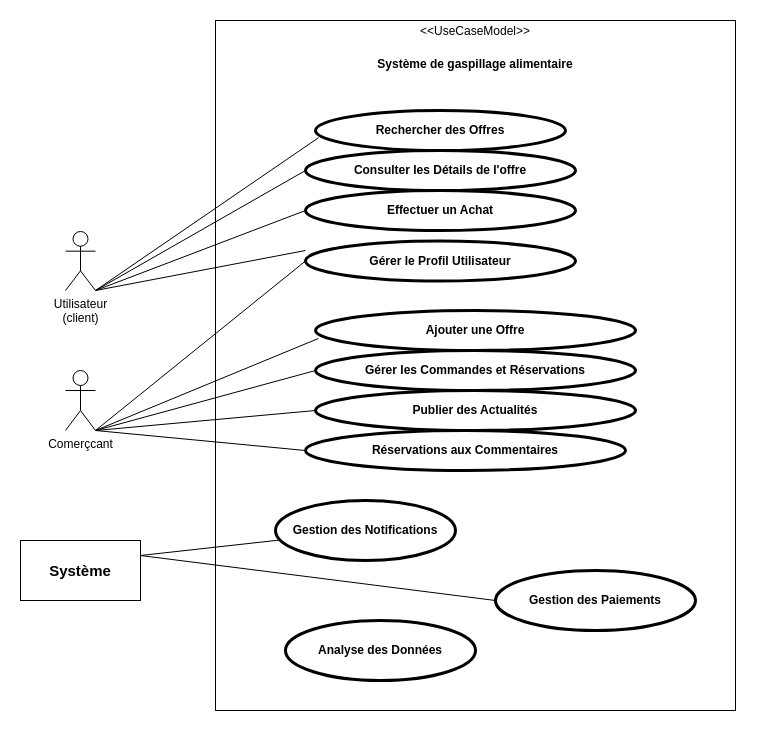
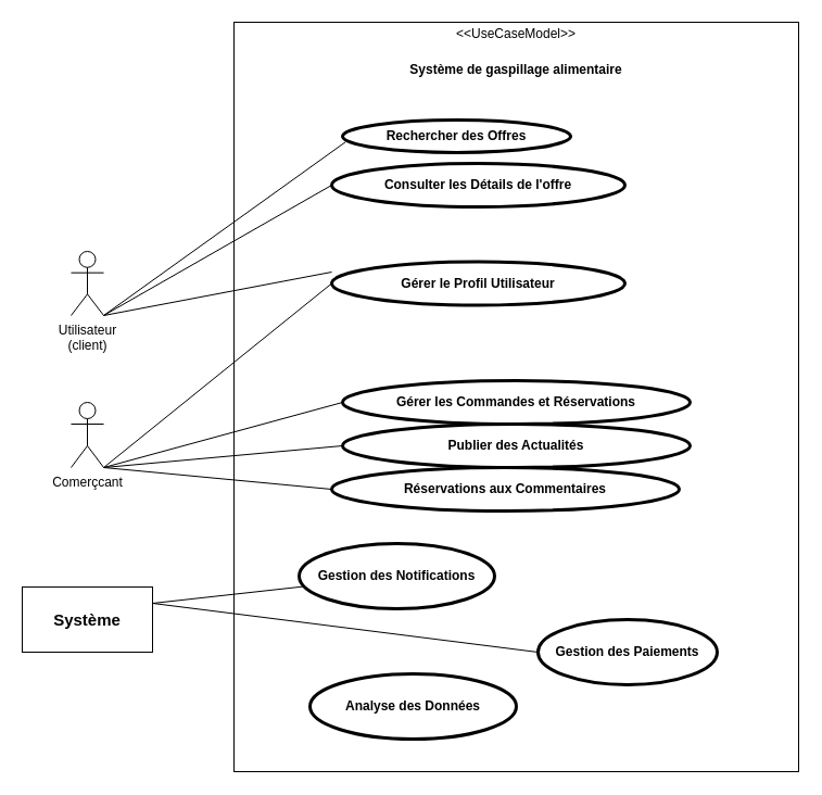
  <mxCell id="0" />
  <mxCell id="1" parent="0" />
  <mxCell id="2" value="&lt;p style=&quot;margin:0px;margin-top:4px;text-align:center;&quot;&gt;&amp;lt;&amp;lt;UseCaseModel&amp;gt;&amp;gt;&lt;/p&gt;&lt;p style=&quot;margin:0px;margin-top:4px;text-align:center;&quot;&gt;&lt;br&gt;&lt;b&gt;Système de gaspillage alimentaire&lt;/b&gt;&lt;/p&gt;" style="shape=rect;html=1;overflow=fill;html=1;whiteSpace=wrap;align=center;" vertex="1" parent="1"><mxGeometry x="215" y="20" width="520" height="690" as="geometry" /></mxCell>
  <mxCell id="3" value="Utilisateur&lt;br&gt;(client)" style="shape=umlActor;html=1;verticalLabelPosition=bottom;verticalAlign=top;align=center;" vertex="1" parent="1"><mxGeometry x="65" y="231" width="30" height="59" as="geometry" /></mxCell>
  <mxCell id="4" value="Comerçcant" style="shape=umlActor;html=1;verticalLabelPosition=bottom;verticalAlign=top;align=center;" vertex="1" parent="1"><mxGeometry x="65" y="370" width="30" height="60" as="geometry" /></mxCell>
- <mxCell id="5" value="Rechercher des Offres" style="shape=ellipse;html=1;strokeWidth=3;fontStyle=1;whiteSpace=wrap;align=center;perimeter=ellipsePerimeter;" vertex="1" parent="1"><mxGeometry x="315" y="110" width="250" height="40" as="geometry" /></mxCell>
+ <mxCell id="5" value="Rechercher des Offres" style="shape=ellipse;html=1;strokeWidth=3;fontStyle=1;whiteSpace=wrap;align=center;perimeter=ellipsePerimeter;" vertex="1" parent="1"><mxGeometry x="315" y="110" width="210" height="30" as="geometry" /></mxCell>
  <mxCell id="6" value="&lt;p style=&quot;line-height: 40%; font-size: 15px;&quot;&gt;&lt;br&gt;Système&lt;br&gt;&lt;/p&gt;" style="shape=rect;html=1;verticalAlign=top;fontStyle=1;whiteSpace=wrap;align=center;" vertex="1" parent="1"><mxGeometry x="20" y="540" width="120" height="60" as="geometry" /></mxCell>
  <mxCell id="7" value="" style="edgeStyle=none;html=1;endArrow=none;verticalAlign=bottom;rounded=0;entryX=0.012;entryY=0.68;entryDx=0;entryDy=0;entryPerimeter=0;" edge="1" parent="1" target="5"><mxGeometry width="160" relative="1" as="geometry"><mxPoint x="95" y="290" as="sourcePoint" /><mxPoint x="315" y="180" as="targetPoint" /></mxGeometry></mxCell>
  <mxCell id="8" value="&lt;div style=&quot;text-align: left;&quot;&gt;&lt;span style=&quot;background-color: initial;&quot;&gt;Consulter les Détails de l'offre&lt;/span&gt;&lt;/div&gt;" style="shape=ellipse;html=1;strokeWidth=3;fontStyle=1;whiteSpace=wrap;align=center;perimeter=ellipsePerimeter;" vertex="1" parent="1"><mxGeometry x="305" width="270" height="40" as="geometry" y="150" /></mxCell>
  <mxCell id="9" value="" style="edgeStyle=none;html=1;endArrow=none;verticalAlign=bottom;rounded=0;exitX=1;exitY=1;exitDx=0;exitDy=0;exitPerimeter=0;entryX=0;entryY=0.5;entryDx=0;entryDy=0;" edge="1" parent="1" source="3" target="8"><mxGeometry width="160" relative="1" as="geometry"><mxPoint x="305" y="280" as="sourcePoint" /><mxPoint x="295" y="200" as="targetPoint" /><Array as="points" /></mxGeometry></mxCell>
  <mxCell id="10" style="edgeStyle=orthogonalEdgeStyle;rounded=0;orthogonalLoop=1;jettySize=auto;html=1;exitX=0.5;exitY=1;exitDx=0;exitDy=0;" edge="1" parent="1" source="8" target="8"><mxGeometry relative="1" as="geometry" /></mxCell>
- <mxCell id="11" value="Effectuer un Achat" style="shape=ellipse;html=1;strokeWidth=3;fontStyle=1;whiteSpace=wrap;align=center;perimeter=ellipsePerimeter;" vertex="1" parent="1"><mxGeometry x="305" y="190" width="270" height="40" as="geometry" /></mxCell>
  <mxCell id="12" style="edgeStyle=orthogonalEdgeStyle;rounded=0;orthogonalLoop=1;jettySize=auto;html=1;exitX=0;exitY=0.5;exitDx=0;exitDy=0;" edge="1" parent="1" source="13"><mxGeometry relative="1" as="geometry"><mxPoint x="305" y="260" as="targetPoint" /></mxGeometry></mxCell>
  <mxCell id="13" value="Gérer le Profil Utilisateur" style="shape=ellipse;html=1;strokeWidth=3;fontStyle=1;whiteSpace=wrap;align=center;perimeter=ellipsePerimeter;" vertex="1" parent="1"><mxGeometry x="305" y="240.5" width="270" height="40" as="geometry" /></mxCell>
- <mxCell id="14" value="" style="edgeStyle=none;html=1;endArrow=none;verticalAlign=bottom;rounded=0;exitX=1;exitY=1;exitDx=0;exitDy=0;exitPerimeter=0;entryX=0;entryY=0.5;entryDx=0;entryDy=0;" edge="1" parent="1" source="3" target="11"><mxGeometry width="160" relative="1" as="geometry"><mxPoint x="365" y="280" as="sourcePoint" /><mxPoint x="525" y="280" as="targetPoint" /></mxGeometry></mxCell>
  <mxCell id="15" value="" style="edgeStyle=none;html=1;endArrow=none;verticalAlign=bottom;rounded=0;exitX=1;exitY=1;exitDx=0;exitDy=0;exitPerimeter=0;" edge="1" parent="1" source="3"><mxGeometry width="160" relative="1" as="geometry"><mxPoint x="365" y="280" as="sourcePoint" /><mxPoint x="305" y="250" as="targetPoint" /></mxGeometry></mxCell>
- <mxCell id="16" value="Ajouter une Offre" style="shape=ellipse;html=1;strokeWidth=3;fontStyle=1;whiteSpace=wrap;align=center;perimeter=ellipsePerimeter;" vertex="1" parent="1"><mxGeometry x="315" y="310" width="320" height="40" as="geometry" /></mxCell>
  <mxCell id="17" value="Gérer les Commandes et Réservations" style="shape=ellipse;html=1;strokeWidth=3;fontStyle=1;whiteSpace=wrap;align=center;perimeter=ellipsePerimeter;" vertex="1" parent="1"><mxGeometry x="315" y="350" width="320" height="40" as="geometry" /></mxCell>
  <mxCell id="18" value="Publier des Actualités" style="shape=ellipse;html=1;strokeWidth=3;fontStyle=1;whiteSpace=wrap;align=center;perimeter=ellipsePerimeter;" vertex="1" parent="1"><mxGeometry x="315" y="390" width="320" height="40" as="geometry" /></mxCell>
  <mxCell id="19" value="Réservations aux Commentaires" style="shape=ellipse;html=1;strokeWidth=3;fontStyle=1;whiteSpace=wrap;align=center;perimeter=ellipsePerimeter;" vertex="1" parent="1"><mxGeometry x="305" y="430" width="320" height="40" as="geometry" /></mxCell>
- <mxCell id="20" value="" style="edgeStyle=none;html=1;endArrow=none;verticalAlign=bottom;rounded=0;exitX=1;exitY=1;exitDx=0;exitDy=0;exitPerimeter=0;entryX=0.009;entryY=0.7;entryDx=0;entryDy=0;entryPerimeter=0;" edge="1" parent="1" source="4" target="16"><mxGeometry width="160" relative="1" as="geometry"><mxPoint x="365" y="390" as="sourcePoint" /><mxPoint x="525" y="390" as="targetPoint" /></mxGeometry></mxCell>
  <mxCell id="21" value="" style="edgeStyle=none;html=1;endArrow=none;verticalAlign=bottom;rounded=0;entryX=0;entryY=0.5;entryDx=0;entryDy=0;" edge="1" parent="1" target="17"><mxGeometry width="160" relative="1" as="geometry"><mxPoint x="95" y="430" as="sourcePoint" /><mxPoint x="305" y="370" as="targetPoint" /></mxGeometry></mxCell>
  <mxCell id="22" value="" style="edgeStyle=none;html=1;endArrow=none;verticalAlign=bottom;rounded=0;exitX=1;exitY=1;exitDx=0;exitDy=0;exitPerimeter=0;entryX=0;entryY=0.5;entryDx=0;entryDy=0;" edge="1" parent="1" source="4" target="18"><mxGeometry width="160" relative="1" as="geometry"><mxPoint x="365" y="390" as="sourcePoint" /><mxPoint x="525" y="390" as="targetPoint" /></mxGeometry></mxCell>
  <mxCell id="23" value="" style="edgeStyle=none;html=1;endArrow=none;verticalAlign=bottom;rounded=0;exitX=1;exitY=1;exitDx=0;exitDy=0;exitPerimeter=0;entryX=0;entryY=0.5;entryDx=0;entryDy=0;" edge="1" parent="1" source="4" target="19"><mxGeometry width="160" relative="1" as="geometry"><mxPoint x="365" y="390" as="sourcePoint" /><mxPoint x="525" y="390" as="targetPoint" /></mxGeometry></mxCell>
- <mxCell id="24" value="Gestion des Paiements" style="shape=ellipse;html=1;strokeWidth=3;fontStyle=1;whiteSpace=wrap;align=center;perimeter=ellipsePerimeter;" vertex="1" parent="1"><mxGeometry x="495" y="570" width="200" height="60" as="geometry" /></mxCell>
+ <mxCell id="24" value="Gestion des Paiements" style="shape=ellipse;html=1;strokeWidth=3;fontStyle=1;whiteSpace=wrap;align=center;perimeter=ellipsePerimeter;" vertex="1" parent="1"><mxGeometry x="495" y="570" width="165" height="60" as="geometry" /></mxCell>
  <mxCell id="25" value="Gestion des Notifications" style="shape=ellipse;html=1;strokeWidth=3;fontStyle=1;whiteSpace=wrap;align=center;perimeter=ellipsePerimeter;" vertex="1" parent="1"><mxGeometry x="275" y="500" width="180" height="60" as="geometry" /></mxCell>
  <mxCell id="26" style="edgeStyle=orthogonalEdgeStyle;rounded=0;orthogonalLoop=1;jettySize=auto;html=1;exitX=0.5;exitY=1;exitDx=0;exitDy=0;" edge="1" parent="1" source="24" target="24"><mxGeometry relative="1" as="geometry" /></mxCell>
  <mxCell id="27" value="Analyse des Données" style="shape=ellipse;html=1;strokeWidth=3;fontStyle=1;whiteSpace=wrap;align=center;perimeter=ellipsePerimeter;" vertex="1" parent="1"><mxGeometry x="285" y="620" width="190" height="60" as="geometry" /></mxCell>
  <mxCell id="28" value="" style="edgeStyle=none;html=1;endArrow=none;verticalAlign=bottom;rounded=0;exitX=1;exitY=0.25;exitDx=0;exitDy=0;" edge="1" parent="1" source="6" target="25"><mxGeometry width="160" relative="1" as="geometry"><mxPoint x="365" y="590" as="sourcePoint" /><mxPoint x="475" y="590" as="targetPoint" /></mxGeometry></mxCell>
  <mxCell id="29" value="" style="edgeStyle=none;html=1;endArrow=none;verticalAlign=bottom;rounded=0;exitX=1;exitY=0.25;exitDx=0;exitDy=0;entryX=0;entryY=0.5;entryDx=0;entryDy=0;" edge="1" parent="1" source="6" target="24"><mxGeometry width="160" relative="1" as="geometry"><mxPoint x="365" y="590" as="sourcePoint" /><mxPoint x="495" y="590" as="targetPoint" /></mxGeometry></mxCell>
  <mxCell id="30" value="" style="edgeStyle=none;html=1;endArrow=none;verticalAlign=bottom;rounded=0;exitX=1;exitY=1;exitDx=0;exitDy=0;exitPerimeter=0;entryX=0;entryY=0.5;entryDx=0;entryDy=0;" edge="1" parent="1" source="4" target="13"><mxGeometry width="160" relative="1" as="geometry"><mxPoint x="465" y="320" as="sourcePoint" /><mxPoint x="625" y="320" as="targetPoint" /></mxGeometry></mxCell>
